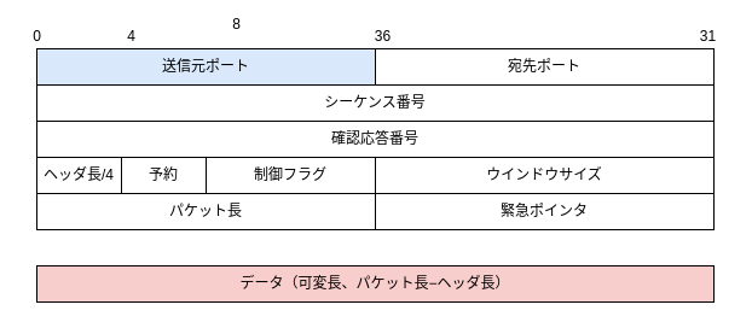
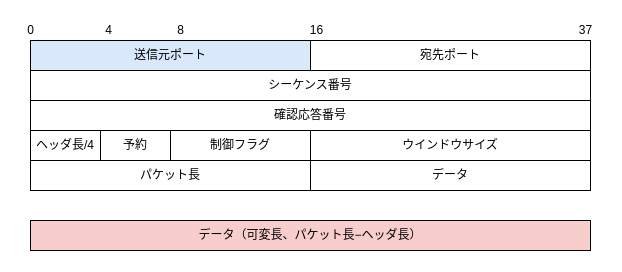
  <mxCell id="0" />
  <mxCell id="1" parent="0" />
  <mxCell id="2" value="送信元ポート" style="rounded=0;whiteSpace=wrap;html=1;fillColor=#dae8fc;" vertex="1" parent="1"><mxGeometry x="30" y="40" width="280" height="30" as="geometry" /></mxCell>
  <mxCell id="3" value="宛先ポート" style="rounded=0;whiteSpace=wrap;html=1;" vertex="1" parent="1"><mxGeometry x="310" y="40" width="280" height="30" as="geometry" /></mxCell>
  <mxCell id="4" value="シーケンス番号" style="rounded=0;whiteSpace=wrap;html=1;" vertex="1" parent="1"><mxGeometry x="30" y="70" width="560" height="30" as="geometry" /></mxCell>
  <mxCell id="5" value="0" style="text;html=1;align=center;verticalAlign=middle;resizable=0;points=[];autosize=1;" vertex="1" parent="1"><mxGeometry x="20" y="20" width="20" height="20" as="geometry" /></mxCell>
  <mxCell id="6" value="4" style="text;html=1;align=center;verticalAlign=middle;resizable=0;points=[];autosize=1;" vertex="1" parent="1"><mxGeometry x="98" y="20" width="20" height="20" as="geometry" /></mxCell>
- <mxCell id="7" value="8" style="text;html=1;align=center;verticalAlign=middle;resizable=0;points=[];autosize=1;" vertex="1" parent="1"><mxGeometry x="185" y="10" width="20" height="20" as="geometry" /></mxCell>
- <mxCell id="8" value="36" style="text;html=1;align=center;verticalAlign=middle;resizable=0;points=[];autosize=1;" vertex="1" parent="1"><mxGeometry x="301" y="20" width="30" height="20" as="geometry" /></mxCell>
- <mxCell id="9" value="31" style="text;html=1;align=center;verticalAlign=middle;resizable=0;points=[];autosize=1;" vertex="1" parent="1"><mxGeometry x="570" y="20" width="30" height="20" as="geometry" /></mxCell>
+ <mxCell id="7" value="8" style="text;html=1;align=center;verticalAlign=middle;resizable=0;points=[];autosize=1;" vertex="1" parent="1"><mxGeometry x="170" y="20" width="20" height="20" as="geometry" /></mxCell>
+ <mxCell id="8" value="16" style="text;html=1;align=center;verticalAlign=middle;resizable=0;points=[];autosize=1;" vertex="1" parent="1"><mxGeometry x="301" y="20" width="30" height="20" as="geometry" /></mxCell>
+ <mxCell id="9" value="37" style="text;html=1;align=center;verticalAlign=middle;resizable=0;points=[];autosize=1;" vertex="1" parent="1"><mxGeometry x="570" y="20" width="30" height="20" as="geometry" /></mxCell>
  <mxCell id="10" value="データ（可変長、パケット長−ヘッダ長）" style="rounded=0;whiteSpace=wrap;html=1;fillColor=#f8cecc;" vertex="1" parent="1"><mxGeometry x="30" y="220" width="560" height="30" as="geometry" /></mxCell>
  <mxCell id="11" value="確認応答番号" style="rounded=0;whiteSpace=wrap;html=1;" vertex="1" parent="1"><mxGeometry x="30" y="100" width="560" height="30" as="geometry" /></mxCell>
  <mxCell id="12" value="ヘッダ長/4" style="rounded=0;whiteSpace=wrap;html=1;" vertex="1" parent="1"><mxGeometry x="30" y="130" width="70" height="30" as="geometry" /></mxCell>
  <mxCell id="13" value="予約" style="rounded=0;whiteSpace=wrap;html=1;" vertex="1" parent="1"><mxGeometry x="100" y="130" width="70" height="30" as="geometry" /></mxCell>
  <mxCell id="14" value="制御フラグ" style="rounded=0;whiteSpace=wrap;html=1;" vertex="1" parent="1"><mxGeometry x="170" y="130" width="140" height="30" as="geometry" /></mxCell>
  <mxCell id="15" value="ウインドウサイズ" style="rounded=0;whiteSpace=wrap;html=1;" vertex="1" parent="1"><mxGeometry x="310" y="130" width="280" height="30" as="geometry" /></mxCell>
  <mxCell id="16" value="パケット長" style="rounded=0;whiteSpace=wrap;html=1;" vertex="1" parent="1"><mxGeometry x="30" y="160" width="280" height="30" as="geometry" /></mxCell>
- <mxCell id="17" value="緊急ポインタ" style="rounded=0;whiteSpace=wrap;html=1;" vertex="1" parent="1"><mxGeometry x="310" y="160" width="280" height="30" as="geometry" /></mxCell>
+ <mxCell id="17" value="データ" style="rounded=0;whiteSpace=wrap;html=1;" vertex="1" parent="1"><mxGeometry x="310" y="160" width="280" height="30" as="geometry" /></mxCell>
